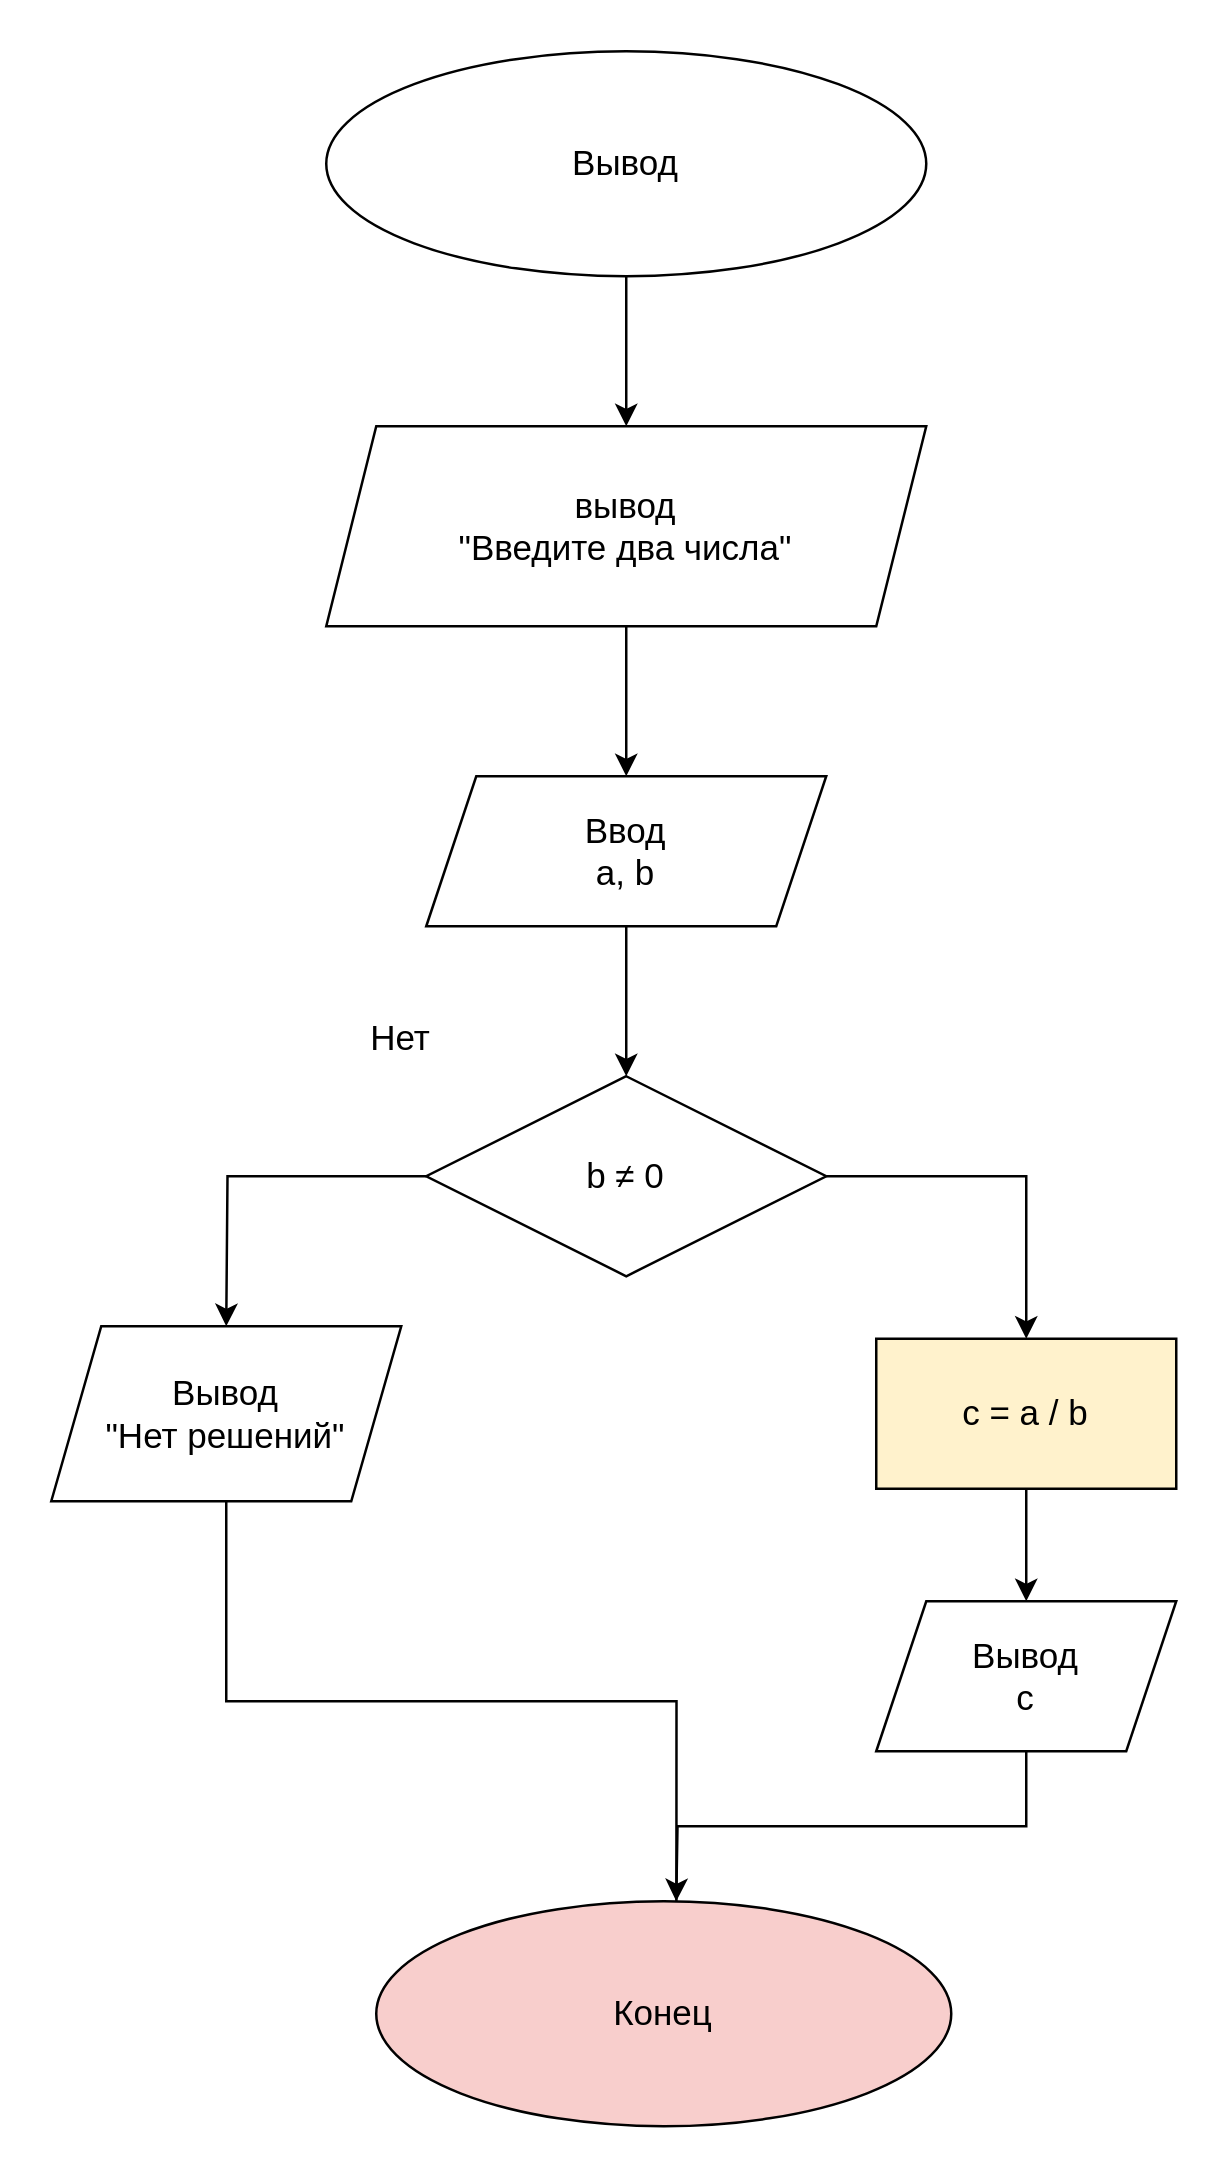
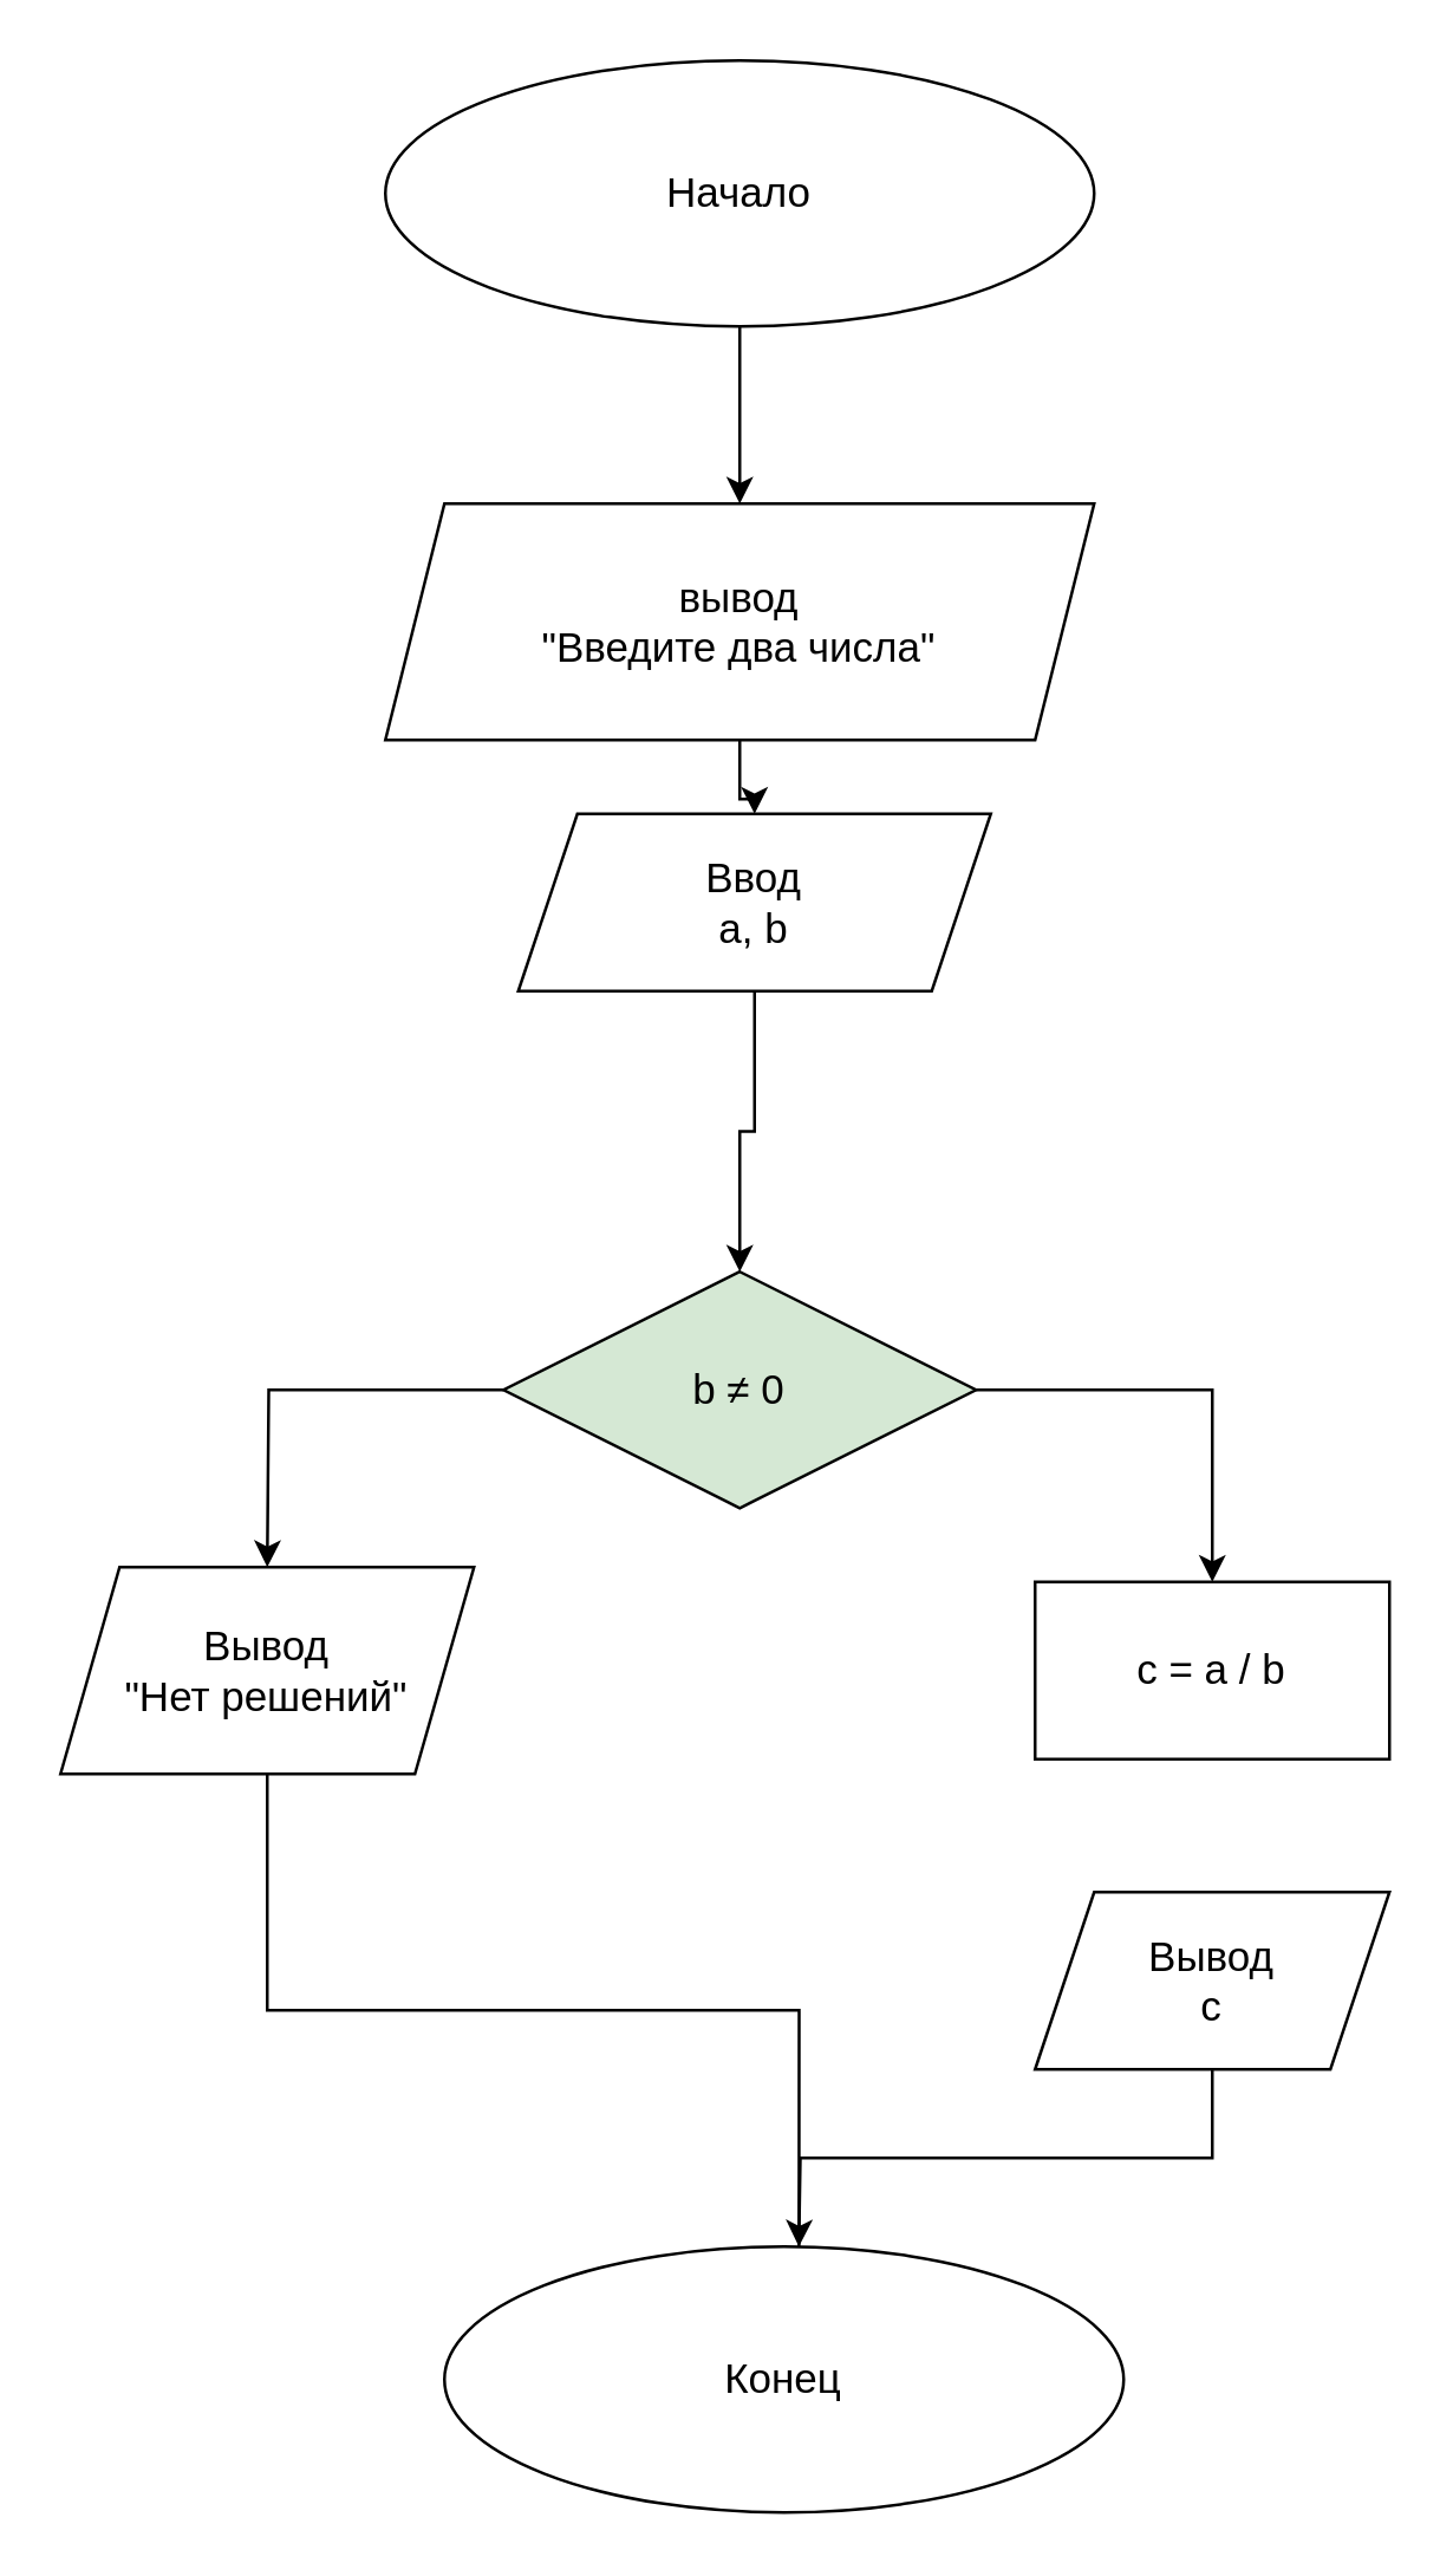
  <mxCell id="0" />
  <mxCell id="1" parent="0" />
  <mxCell id="2" style="edgeStyle=orthogonalEdgeStyle;rounded=0;orthogonalLoop=1;jettySize=auto;html=1;exitX=0.5;exitY=1;exitDx=0;exitDy=0;fontSize=14;" parent="1" source="3" target="5" edge="1"><mxGeometry relative="1" as="geometry" /></mxCell>
- <mxCell id="3" value="&lt;font style=&quot;font-size: 14px;&quot;&gt;Вывод&lt;/font&gt;" style="ellipse;whiteSpace=wrap;html=1;" parent="1" vertex="1"><mxGeometry x="130" y="20" width="240" height="90" as="geometry" /></mxCell>
+ <mxCell id="3" value="&lt;font style=&quot;font-size: 14px;&quot;&gt;Начало&lt;/font&gt;" style="ellipse;whiteSpace=wrap;html=1;" parent="1" vertex="1"><mxGeometry x="130" y="20" width="240" height="90" as="geometry" /></mxCell>
  <mxCell id="4" style="edgeStyle=orthogonalEdgeStyle;rounded=0;orthogonalLoop=1;jettySize=auto;html=1;entryX=0.5;entryY=0;entryDx=0;entryDy=0;fontSize=14;" parent="1" source="5" target="7" edge="1"><mxGeometry relative="1" as="geometry" /></mxCell>
  <mxCell id="5" value="вывод&lt;br&gt;&quot;Введите два числа&quot;" style="shape=parallelogram;perimeter=parallelogramPerimeter;whiteSpace=wrap;html=1;fixedSize=1;fontSize=14;" parent="1" vertex="1"><mxGeometry x="130" y="170" width="240" height="80" as="geometry" /></mxCell>
  <mxCell id="6" style="edgeStyle=orthogonalEdgeStyle;rounded=0;orthogonalLoop=1;jettySize=auto;html=1;exitX=0.5;exitY=1;exitDx=0;exitDy=0;entryX=0.5;entryY=0;entryDx=0;entryDy=0;fontSize=14;" parent="1" source="7" target="10" edge="1"><mxGeometry relative="1" as="geometry" /></mxCell>
- <mxCell id="7" value="Ввод&lt;br&gt;a, b" style="shape=parallelogram;perimeter=parallelogramPerimeter;whiteSpace=wrap;html=1;fixedSize=1;fontSize=14;" parent="1" vertex="1"><mxGeometry x="170" y="310" width="160" height="60" as="geometry" /></mxCell>
+ <mxCell id="7" value="Ввод&lt;br&gt;a, b" style="shape=parallelogram;perimeter=parallelogramPerimeter;whiteSpace=wrap;html=1;fixedSize=1;fontSize=14;" parent="1" vertex="1"><mxGeometry x="175" y="275" width="160" height="60" as="geometry" /></mxCell>
  <mxCell id="8" style="edgeStyle=orthogonalEdgeStyle;rounded=0;orthogonalLoop=1;jettySize=auto;html=1;fontSize=14;" parent="1" source="10" target="13" edge="1"><mxGeometry relative="1" as="geometry"><mxPoint x="410" y="530" as="targetPoint" /><Array as="points"><mxPoint x="410" y="470" /></Array></mxGeometry></mxCell>
  <mxCell id="9" style="edgeStyle=orthogonalEdgeStyle;rounded=0;orthogonalLoop=1;jettySize=auto;html=1;fontSize=14;" parent="1" source="10" edge="1"><mxGeometry relative="1" as="geometry"><mxPoint x="90" y="530" as="targetPoint" /></mxGeometry></mxCell>
- <mxCell id="10" value="b&amp;nbsp;≠ 0" style="rhombus;whiteSpace=wrap;html=1;fontSize=14;" parent="1" vertex="1"><mxGeometry x="170" y="430" width="160" height="80" as="geometry" /></mxCell>
- <mxCell id="11" value="Нет" style="text;html=1;strokeColor=none;fillColor=none;align=center;verticalAlign=middle;whiteSpace=wrap;rounded=0;fontSize=14;" parent="1" vertex="1"><mxGeometry x="130" y="400" width="60" height="30" as="geometry" /></mxCell>
- <mxCell id="12" style="edgeStyle=orthogonalEdgeStyle;rounded=0;orthogonalLoop=1;jettySize=auto;html=1;entryX=0.5;entryY=0;entryDx=0;entryDy=0;fontSize=14;" parent="1" source="13" target="15" edge="1"><mxGeometry relative="1" as="geometry" /></mxCell>
- <mxCell id="13" value="c = a / b" style="rounded=0;whiteSpace=wrap;html=1;fontSize=14;fillColor=#fff2cc;" parent="1" vertex="1"><mxGeometry x="350" y="535" width="120" height="60" as="geometry" /></mxCell>
+ <mxCell id="10" value="b&amp;nbsp;≠ 0" style="rhombus;whiteSpace=wrap;html=1;fontSize=14;fillColor=#d5e8d4;" parent="1" vertex="1"><mxGeometry x="170" y="430" width="160" height="80" as="geometry" /></mxCell>
+ <mxCell id="13" value="c = a / b" style="rounded=0;whiteSpace=wrap;html=1;fontSize=14;" parent="1" vertex="1"><mxGeometry x="350" y="535" width="120" height="60" as="geometry" /></mxCell>
  <mxCell id="14" style="edgeStyle=orthogonalEdgeStyle;rounded=0;orthogonalLoop=1;jettySize=auto;html=1;exitX=0.5;exitY=1;exitDx=0;exitDy=0;fontSize=14;" parent="1" source="15" edge="1"><mxGeometry relative="1" as="geometry"><mxPoint x="270" y="760" as="targetPoint" /></mxGeometry></mxCell>
  <mxCell id="15" value="Вывод&lt;br&gt;c" style="shape=parallelogram;perimeter=parallelogramPerimeter;whiteSpace=wrap;html=1;fixedSize=1;fontSize=14;" parent="1" vertex="1"><mxGeometry x="350" y="640" width="120" height="60" as="geometry" /></mxCell>
  <mxCell id="16" style="edgeStyle=orthogonalEdgeStyle;rounded=0;orthogonalLoop=1;jettySize=auto;html=1;entryX=0.522;entryY=0.111;entryDx=0;entryDy=0;entryPerimeter=0;fontSize=14;" parent="1" source="17" target="18" edge="1"><mxGeometry relative="1" as="geometry" /></mxCell>
  <mxCell id="17" value="Вывод&lt;br&gt;&quot;Нет решений&quot;" style="shape=parallelogram;perimeter=parallelogramPerimeter;whiteSpace=wrap;html=1;fixedSize=1;fontSize=14;" parent="1" vertex="1"><mxGeometry x="20" y="530" width="140" height="70" as="geometry" /></mxCell>
- <mxCell id="18" value="&lt;font style=&quot;font-size: 14px;&quot;&gt;Конец&lt;/font&gt;" style="ellipse;whiteSpace=wrap;html=1;fontSize=14;fillColor=#f8cecc;" parent="1" vertex="1"><mxGeometry x="150" y="760" width="230" height="90" as="geometry" /></mxCell>
+ <mxCell id="18" value="&lt;font style=&quot;font-size: 14px;&quot;&gt;Конец&lt;/font&gt;" style="ellipse;whiteSpace=wrap;html=1;fontSize=14;" parent="1" vertex="1"><mxGeometry x="150" y="760" width="230" height="90" as="geometry" /></mxCell>
